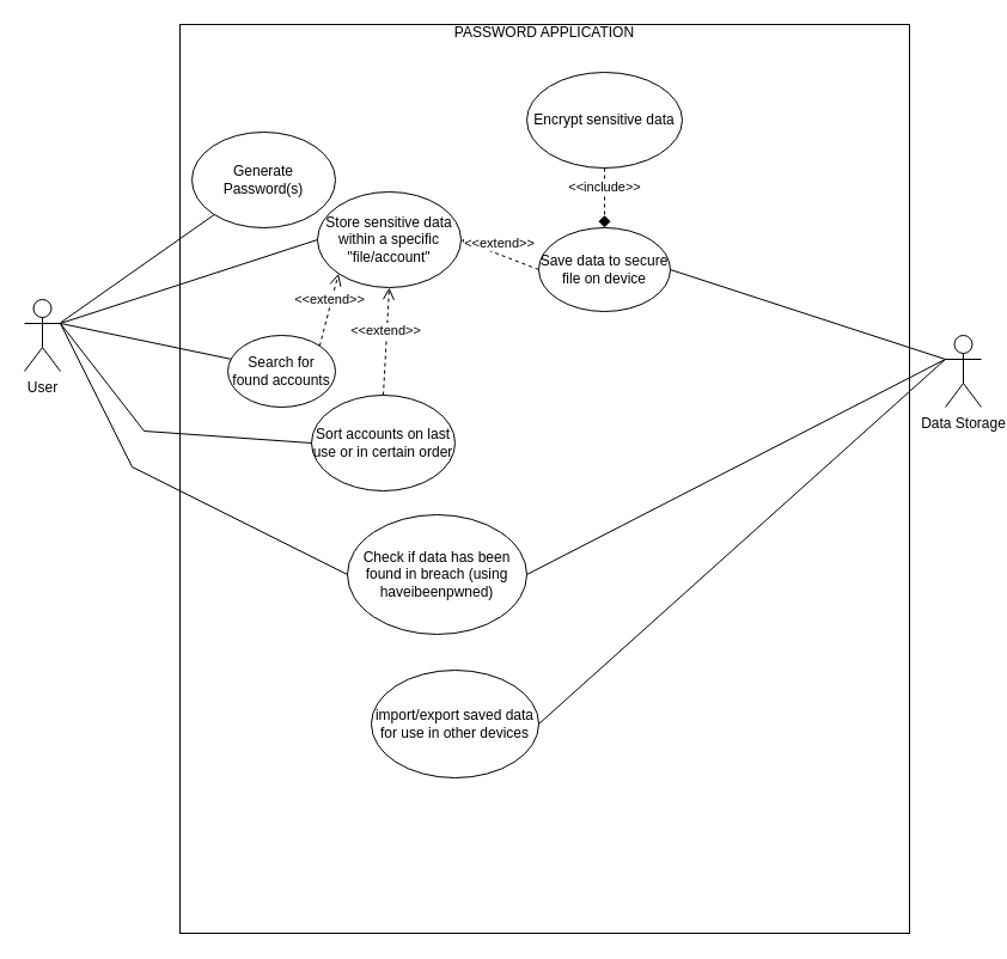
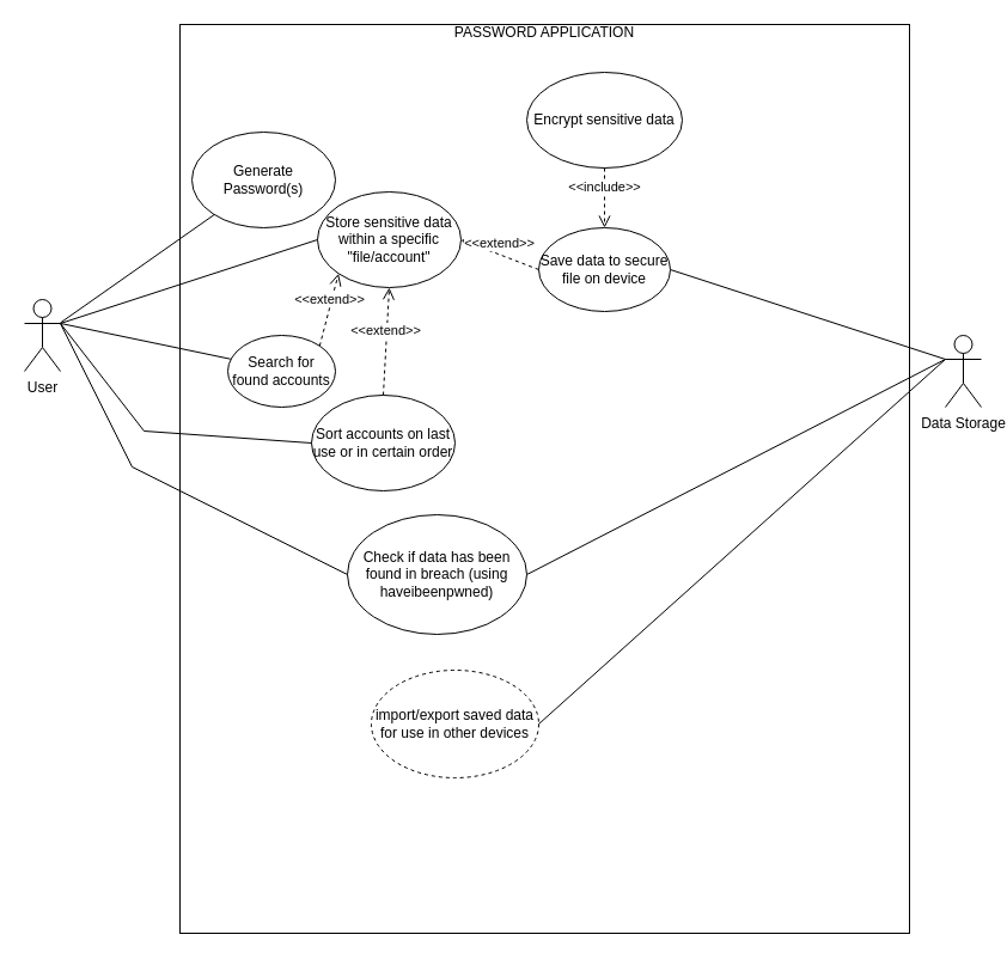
  <mxCell id="0" />
  <mxCell id="1" parent="0" />
  <mxCell id="2" value="&lt;div align=&quot;center&quot;&gt;PASSWORD APPLICATION&lt;/div&gt;" style="verticalAlign=top;align=center;overflow=fill;fontSize=12;fontFamily=Helvetica;html=1;" vertex="1" parent="1"><mxGeometry x="150" y="20" width="610" height="760" as="geometry" /></mxCell>
  <mxCell id="3" value="User" style="shape=umlActor;verticalLabelPosition=bottom;verticalAlign=top;html=1;outlineConnect=0;" vertex="1" parent="1"><mxGeometry x="20" y="250" width="30" height="60" as="geometry" /></mxCell>
  <mxCell id="4" value="Data Storage" style="shape=umlActor;verticalLabelPosition=bottom;verticalAlign=top;html=1;outlineConnect=0;" vertex="1" parent="1"><mxGeometry x="790" y="280" width="30" height="60" as="geometry" /></mxCell>
  <mxCell id="5" value="Generate Password(s)" style="ellipse;whiteSpace=wrap;html=1;align=center;" vertex="1" parent="1"><mxGeometry x="160" y="110" width="120" height="80" as="geometry" /></mxCell>
  <mxCell id="6" value="Store sensitive data within a specific &quot;file/account&quot;" style="ellipse;whiteSpace=wrap;html=1;align=center;" vertex="1" parent="1"><mxGeometry x="265" y="160" width="120" height="80" as="geometry" /></mxCell>
  <mxCell id="7" value="Search for found accounts" style="ellipse;whiteSpace=wrap;html=1;align=center;" vertex="1" parent="1"><mxGeometry x="190" y="280" width="90" height="60" as="geometry" /></mxCell>
  <mxCell id="8" value="Sort accounts on last use or in certain order" style="ellipse;whiteSpace=wrap;html=1;align=center;" vertex="1" parent="1"><mxGeometry x="260" y="330" width="120" height="80" as="geometry" /></mxCell>
  <mxCell id="9" value="" style="endArrow=none;html=1;rounded=0;" edge="1" parent="1" source="3" target="5"><mxGeometry width="50" height="50" relative="1" as="geometry"><mxPoint x="390" y="600" as="sourcePoint" /><mxPoint x="440" y="550" as="targetPoint" /></mxGeometry></mxCell>
  <mxCell id="10" value="" style="endArrow=none;html=1;rounded=0;exitX=1;exitY=0.333;exitDx=0;exitDy=0;exitPerimeter=0;entryX=0;entryY=0.5;entryDx=0;entryDy=0;" edge="1" parent="1" source="3" target="6"><mxGeometry width="50" height="50" relative="1" as="geometry"><mxPoint x="390" y="600" as="sourcePoint" /><mxPoint x="440" y="550" as="targetPoint" /></mxGeometry></mxCell>
  <mxCell id="11" value="" style="endArrow=none;html=1;rounded=0;entryX=0;entryY=0.333;entryDx=0;entryDy=0;entryPerimeter=0;exitX=1;exitY=0.5;exitDx=0;exitDy=0;" edge="1" parent="1" source="17" target="4"><mxGeometry width="50" height="50" relative="1" as="geometry"><mxPoint x="820" y="150" as="sourcePoint" /><mxPoint x="440" y="550" as="targetPoint" /></mxGeometry></mxCell>
  <mxCell id="12" value="&amp;lt;&amp;lt;extend&amp;gt;&amp;gt;" style="html=1;verticalAlign=bottom;endArrow=open;dashed=1;endSize=8;rounded=0;exitX=0.5;exitY=0;exitDx=0;exitDy=0;entryX=0.5;entryY=1;entryDx=0;entryDy=0;" edge="1" parent="1" source="8" target="6"><mxGeometry relative="1" as="geometry"><mxPoint x="450" y="570" as="sourcePoint" /><mxPoint x="370" y="570" as="targetPoint" /></mxGeometry></mxCell>
  <mxCell id="13" value="&lt;div&gt;&amp;lt;&amp;lt;extend&amp;gt;&amp;gt;&lt;/div&gt;" style="html=1;verticalAlign=bottom;endArrow=open;dashed=1;endSize=8;rounded=0;exitX=1;exitY=0;exitDx=0;exitDy=0;entryX=0;entryY=1;entryDx=0;entryDy=0;" edge="1" parent="1" source="7" target="6"><mxGeometry relative="1" as="geometry"><mxPoint x="450" y="570" as="sourcePoint" /><mxPoint x="380" y="240" as="targetPoint" /></mxGeometry></mxCell>
  <mxCell id="14" value="" style="endArrow=none;html=1;rounded=0;exitX=1;exitY=0.333;exitDx=0;exitDy=0;exitPerimeter=0;entryX=0.025;entryY=0.329;entryDx=0;entryDy=0;entryPerimeter=0;" edge="1" parent="1" source="3" target="7"><mxGeometry width="50" height="50" relative="1" as="geometry"><mxPoint x="390" y="600" as="sourcePoint" /><mxPoint x="440" y="550" as="targetPoint" /></mxGeometry></mxCell>
  <mxCell id="15" value="" style="endArrow=none;html=1;rounded=0;exitX=1;exitY=0.333;exitDx=0;exitDy=0;exitPerimeter=0;entryX=0;entryY=0.5;entryDx=0;entryDy=0;" edge="1" parent="1" source="3" target="8"><mxGeometry width="50" height="50" relative="1" as="geometry"><mxPoint x="390" y="600" as="sourcePoint" /><mxPoint x="440" y="550" as="targetPoint" /><Array as="points"><mxPoint x="120" y="360" /></Array></mxGeometry></mxCell>
  <mxCell id="16" value="Encrypt sensitive data " style="ellipse;whiteSpace=wrap;html=1;align=center;" vertex="1" parent="1"><mxGeometry x="440" y="60" width="130" height="80" as="geometry" /></mxCell>
  <mxCell id="17" value="Save data to secure file on device" style="ellipse;whiteSpace=wrap;html=1;align=center;" vertex="1" parent="1"><mxGeometry x="450" y="190" width="110" height="70" as="geometry" /></mxCell>
- <mxCell id="18" value="&amp;lt;&amp;lt;include&amp;gt;&amp;gt;" style="html=1;verticalAlign=bottom;endArrow=diamond;dashed=1;endSize=8;rounded=0;exitX=0.5;exitY=1;exitDx=0;exitDy=0;entryX=0.5;entryY=0;entryDx=0;entryDy=0;" edge="1" parent="1" source="16" target="17"><mxGeometry relative="1" as="geometry"><mxPoint x="450" y="470" as="sourcePoint" /><mxPoint x="840" y="460" as="targetPoint" /></mxGeometry></mxCell>
+ <mxCell id="18" value="&amp;lt;&amp;lt;include&amp;gt;&amp;gt;" style="html=1;verticalAlign=bottom;endArrow=open;dashed=1;endSize=8;rounded=0;exitX=0.5;exitY=1;exitDx=0;exitDy=0;entryX=0.5;entryY=0;entryDx=0;entryDy=0;" edge="1" parent="1" source="16" target="17"><mxGeometry relative="1" as="geometry"><mxPoint x="450" y="470" as="sourcePoint" /><mxPoint x="840" y="460" as="targetPoint" /></mxGeometry></mxCell>
  <mxCell id="19" value="&amp;lt;&amp;lt;extend&amp;gt;&amp;gt;" style="html=1;verticalAlign=bottom;endArrow=open;dashed=1;endSize=8;rounded=0;entryX=1;entryY=0.5;entryDx=0;entryDy=0;exitX=0;exitY=0.5;exitDx=0;exitDy=0;" edge="1" parent="1" source="17" target="6"><mxGeometry relative="1" as="geometry"><mxPoint x="530" y="230" as="sourcePoint" /><mxPoint x="370" y="470" as="targetPoint" /></mxGeometry></mxCell>
  <mxCell id="20" value="Check if data has been found in breach (using haveibeenpwned)" style="ellipse;whiteSpace=wrap;html=1;align=center;" vertex="1" parent="1"><mxGeometry x="290" y="430" width="150" height="100" as="geometry" /></mxCell>
- <mxCell id="21" value="import/export saved data for use in other devices" style="ellipse;whiteSpace=wrap;html=1;align=center;" vertex="1" parent="1"><mxGeometry x="310" y="560" width="140" height="90" as="geometry" /></mxCell>
+ <mxCell id="21" value="import/export saved data for use in other devices" style="ellipse;whiteSpace=wrap;html=1;align=center;dashed=1;" vertex="1" parent="1"><mxGeometry x="310" y="560" width="140" height="90" as="geometry" /></mxCell>
  <mxCell id="22" value="" style="endArrow=none;html=1;rounded=0;entryX=0;entryY=0.5;entryDx=0;entryDy=0;exitX=1;exitY=0.333;exitDx=0;exitDy=0;exitPerimeter=0;" edge="1" parent="1" source="3" target="20"><mxGeometry width="50" height="50" relative="1" as="geometry"><mxPoint x="390" y="490" as="sourcePoint" /><mxPoint x="440" y="440" as="targetPoint" /><Array as="points"><mxPoint x="110" y="390" /></Array></mxGeometry></mxCell>
  <mxCell id="23" value="" style="endArrow=none;html=1;rounded=0;exitX=1;exitY=0.5;exitDx=0;exitDy=0;entryX=0;entryY=0.333;entryDx=0;entryDy=0;entryPerimeter=0;" edge="1" parent="1" source="20" target="4"><mxGeometry width="50" height="50" relative="1" as="geometry"><mxPoint x="390" y="490" as="sourcePoint" /><mxPoint x="440" y="440" as="targetPoint" /></mxGeometry></mxCell>
  <mxCell id="24" value="" style="endArrow=none;html=1;rounded=0;exitX=1;exitY=0.5;exitDx=0;exitDy=0;entryX=0;entryY=0.333;entryDx=0;entryDy=0;entryPerimeter=0;" edge="1" parent="1" source="21" target="4"><mxGeometry width="50" height="50" relative="1" as="geometry"><mxPoint x="390" y="490" as="sourcePoint" /><mxPoint x="820" y="390" as="targetPoint" /></mxGeometry></mxCell>
